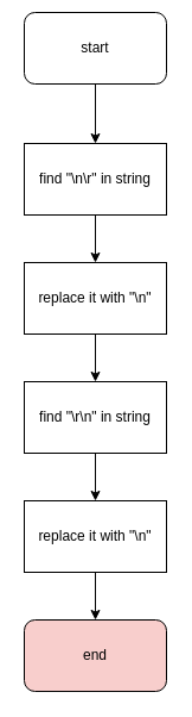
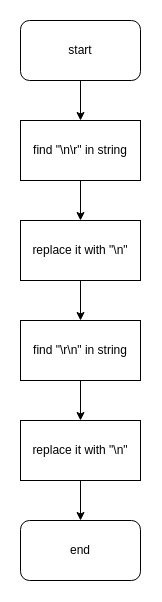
  <mxCell id="0" />
  <mxCell id="1" parent="0" />
  <mxCell id="2" value="" style="edgeStyle=orthogonalEdgeStyle;rounded=0;orthogonalLoop=1;jettySize=auto;html=1;" edge="1" parent="1" source="3" target="5"><mxGeometry relative="1" as="geometry" /></mxCell>
- <mxCell id="3" value="start" style="rounded=1;whiteSpace=wrap;html=1;" vertex="1" parent="1"><mxGeometry x="20" y="10" width="120" height="60" as="geometry" /></mxCell>
+ <mxCell id="3" value="start" style="rounded=1;whiteSpace=wrap;html=1;" vertex="1" parent="1"><mxGeometry x="20" y="20" width="120" height="60" as="geometry" /></mxCell>
  <mxCell id="4" value="" style="edgeStyle=orthogonalEdgeStyle;rounded=0;orthogonalLoop=1;jettySize=auto;html=1;" edge="1" parent="1" source="5" target="7"><mxGeometry relative="1" as="geometry" /></mxCell>
  <mxCell id="5" value="find &quot;\n\r&quot; in string" style="rounded=0;whiteSpace=wrap;html=1;" vertex="1" parent="1"><mxGeometry x="20" y="120" width="120" height="60" as="geometry" /></mxCell>
  <mxCell id="6" style="edgeStyle=orthogonalEdgeStyle;rounded=0;orthogonalLoop=1;jettySize=auto;html=1;entryX=0.5;entryY=0;entryDx=0;entryDy=0;" edge="1" parent="1" source="7" target="9"><mxGeometry relative="1" as="geometry" /></mxCell>
  <mxCell id="7" value="replace it with &quot;\n&quot;" style="rounded=0;whiteSpace=wrap;html=1;" vertex="1" parent="1"><mxGeometry x="20" y="220" width="120" height="60" as="geometry" /></mxCell>
  <mxCell id="8" value="" style="edgeStyle=orthogonalEdgeStyle;rounded=0;orthogonalLoop=1;jettySize=auto;html=1;" edge="1" parent="1" source="9" target="11"><mxGeometry relative="1" as="geometry" /></mxCell>
  <mxCell id="9" value="find &quot;\r\n&quot; in string" style="rounded=0;whiteSpace=wrap;html=1;" vertex="1" parent="1"><mxGeometry x="20" y="320" width="120" height="60" as="geometry" /></mxCell>
  <mxCell id="10" value="" style="edgeStyle=orthogonalEdgeStyle;rounded=0;orthogonalLoop=1;jettySize=auto;html=1;" edge="1" parent="1" source="11" target="12"><mxGeometry relative="1" as="geometry" /></mxCell>
  <mxCell id="11" value="replace it with &quot;\n&quot;" style="rounded=0;whiteSpace=wrap;html=1;" vertex="1" parent="1"><mxGeometry x="20" y="420" width="120" height="60" as="geometry" /></mxCell>
- <mxCell id="12" value="end" style="rounded=1;whiteSpace=wrap;html=1;fillColor=#f8cecc;" vertex="1" parent="1"><mxGeometry x="20" y="520" width="120" height="60" as="geometry" /></mxCell>
+ <mxCell id="12" value="end" style="rounded=1;whiteSpace=wrap;html=1;" vertex="1" parent="1"><mxGeometry x="20" y="520" width="120" height="60" as="geometry" /></mxCell>
